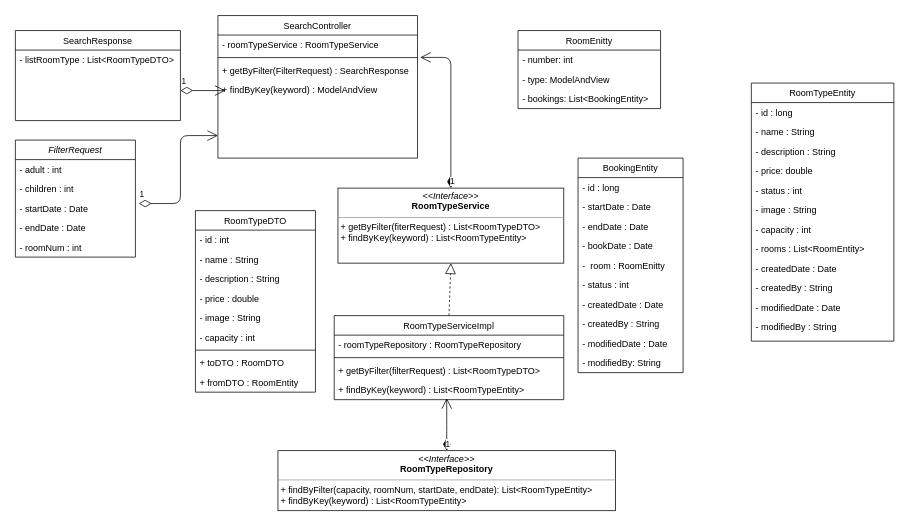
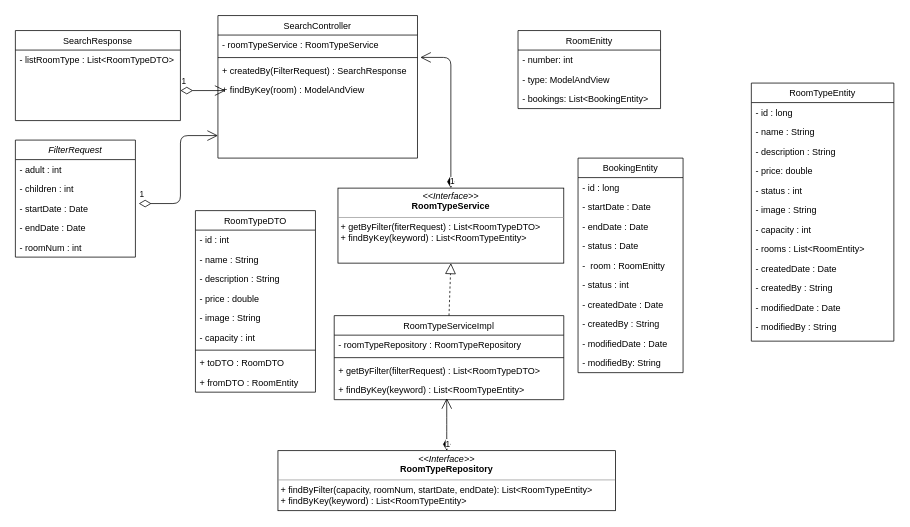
  <mxCell id="0" />
  <mxCell id="1" parent="0" />
  <mxCell id="2" value="RoomTypeEntity" style="swimlane;fontStyle=0;align=center;verticalAlign=top;childLayout=stackLayout;horizontal=1;startSize=26;horizontalStack=0;resizeParent=1;resizeLast=0;collapsible=1;marginBottom=0;rounded=0;shadow=0;strokeWidth=1;" vertex="1" parent="1"><mxGeometry x="1001" y="110" width="190" height="344" as="geometry"><mxRectangle x="550" y="140" width="160" height="26" as="alternateBounds" /></mxGeometry></mxCell>
  <mxCell id="3" value="- id : long" style="text;align=left;verticalAlign=top;spacingLeft=4;spacingRight=4;overflow=hidden;rotatable=0;points=[[0,0.5],[1,0.5]];portConstraint=eastwest;" vertex="1" parent="2"><mxGeometry y="26" width="190" height="26" as="geometry" /></mxCell>
  <mxCell id="4" value="- name : String" style="text;align=left;verticalAlign=top;spacingLeft=4;spacingRight=4;overflow=hidden;rotatable=0;points=[[0,0.5],[1,0.5]];portConstraint=eastwest;rounded=0;shadow=0;html=0;" vertex="1" parent="2"><mxGeometry y="52" width="190" height="26" as="geometry" /></mxCell>
  <mxCell id="5" value="- description : String" style="text;align=left;verticalAlign=top;spacingLeft=4;spacingRight=4;overflow=hidden;rotatable=0;points=[[0,0.5],[1,0.5]];portConstraint=eastwest;rounded=0;shadow=0;html=0;" vertex="1" parent="2"><mxGeometry y="78" width="190" height="26" as="geometry" /></mxCell>
  <mxCell id="6" value="- price: double" style="text;align=left;verticalAlign=top;spacingLeft=4;spacingRight=4;overflow=hidden;rotatable=0;points=[[0,0.5],[1,0.5]];portConstraint=eastwest;rounded=0;shadow=0;html=0;" vertex="1" parent="2"><mxGeometry y="104" width="190" height="26" as="geometry" /></mxCell>
  <mxCell id="7" value="- status : int" style="text;align=left;verticalAlign=top;spacingLeft=4;spacingRight=4;overflow=hidden;rotatable=0;points=[[0,0.5],[1,0.5]];portConstraint=eastwest;rounded=0;shadow=0;html=0;" vertex="1" parent="2"><mxGeometry y="130" width="190" height="26" as="geometry" /></mxCell>
  <mxCell id="8" value="- image : String" style="text;align=left;verticalAlign=top;spacingLeft=4;spacingRight=4;overflow=hidden;rotatable=0;points=[[0,0.5],[1,0.5]];portConstraint=eastwest;rounded=0;shadow=0;html=0;" vertex="1" parent="2"><mxGeometry y="156" width="190" height="26" as="geometry" /></mxCell>
  <mxCell id="9" value="- capacity : int" style="text;align=left;verticalAlign=top;spacingLeft=4;spacingRight=4;overflow=hidden;rotatable=0;points=[[0,0.5],[1,0.5]];portConstraint=eastwest;rounded=0;shadow=0;html=0;" vertex="1" parent="2"><mxGeometry y="182" width="190" height="26" as="geometry" /></mxCell>
  <mxCell id="10" value="- rooms : List&lt;RoomEntity&gt;" style="text;align=left;verticalAlign=top;spacingLeft=4;spacingRight=4;overflow=hidden;rotatable=0;points=[[0,0.5],[1,0.5]];portConstraint=eastwest;rounded=0;shadow=0;html=0;" vertex="1" parent="2"><mxGeometry y="208" width="190" height="26" as="geometry" /></mxCell>
  <mxCell id="11" value="- createdDate : Date" style="text;align=left;verticalAlign=top;spacingLeft=4;spacingRight=4;overflow=hidden;rotatable=0;points=[[0,0.5],[1,0.5]];portConstraint=eastwest;rounded=0;shadow=0;html=0;" vertex="1" parent="2"><mxGeometry y="234" width="190" height="26" as="geometry" /></mxCell>
  <mxCell id="12" value="- createdBy : String" style="text;align=left;verticalAlign=top;spacingLeft=4;spacingRight=4;overflow=hidden;rotatable=0;points=[[0,0.5],[1,0.5]];portConstraint=eastwest;rounded=0;shadow=0;html=0;" vertex="1" parent="2"><mxGeometry y="260" width="190" height="26" as="geometry" /></mxCell>
  <mxCell id="13" value="- modifiedDate : Date" style="text;align=left;verticalAlign=top;spacingLeft=4;spacingRight=4;overflow=hidden;rotatable=0;points=[[0,0.5],[1,0.5]];portConstraint=eastwest;rounded=0;shadow=0;html=0;" vertex="1" parent="2"><mxGeometry y="286" width="190" height="26" as="geometry" /></mxCell>
  <mxCell id="14" value="- modifiedBy : String" style="text;align=left;verticalAlign=top;spacingLeft=4;spacingRight=4;overflow=hidden;rotatable=0;points=[[0,0.5],[1,0.5]];portConstraint=eastwest;rounded=0;shadow=0;html=0;" vertex="1" parent="2"><mxGeometry y="312" width="190" height="32" as="geometry" /></mxCell>
  <mxCell id="15" value="FilterRequest" style="swimlane;fontStyle=2;align=center;verticalAlign=top;childLayout=stackLayout;horizontal=1;startSize=26;horizontalStack=0;resizeParent=1;resizeLast=0;collapsible=1;marginBottom=0;rounded=0;shadow=0;strokeWidth=1;" vertex="1" parent="1"><mxGeometry x="20" y="186" width="160" height="156" as="geometry"><mxRectangle x="230" y="140" width="160" height="26" as="alternateBounds" /></mxGeometry></mxCell>
  <mxCell id="16" value="- adult : int" style="text;align=left;verticalAlign=top;spacingLeft=4;spacingRight=4;overflow=hidden;rotatable=0;points=[[0,0.5],[1,0.5]];portConstraint=eastwest;" vertex="1" parent="15"><mxGeometry y="26" width="160" height="26" as="geometry" /></mxCell>
  <mxCell id="17" value="- children : int" style="text;align=left;verticalAlign=top;spacingLeft=4;spacingRight=4;overflow=hidden;rotatable=0;points=[[0,0.5],[1,0.5]];portConstraint=eastwest;rounded=0;shadow=0;html=0;" vertex="1" parent="15"><mxGeometry y="52" width="160" height="26" as="geometry" /></mxCell>
  <mxCell id="18" value="- startDate : Date" style="text;align=left;verticalAlign=top;spacingLeft=4;spacingRight=4;overflow=hidden;rotatable=0;points=[[0,0.5],[1,0.5]];portConstraint=eastwest;rounded=0;shadow=0;html=0;" vertex="1" parent="15"><mxGeometry y="78" width="160" height="26" as="geometry" /></mxCell>
  <mxCell id="19" value="- endDate : Date" style="text;align=left;verticalAlign=top;spacingLeft=4;spacingRight=4;overflow=hidden;rotatable=0;points=[[0,0.5],[1,0.5]];portConstraint=eastwest;rounded=0;shadow=0;html=0;" vertex="1" parent="15"><mxGeometry y="104" width="160" height="26" as="geometry" /></mxCell>
  <mxCell id="20" value="- roomNum : int" style="text;align=left;verticalAlign=top;spacingLeft=4;spacingRight=4;overflow=hidden;rotatable=0;points=[[0,0.5],[1,0.5]];portConstraint=eastwest;rounded=0;shadow=0;html=0;" vertex="1" parent="15"><mxGeometry y="130" width="160" height="26" as="geometry" /></mxCell>
  <mxCell id="21" value="SearchController" style="swimlane;fontStyle=0;align=center;verticalAlign=top;childLayout=stackLayout;horizontal=1;startSize=26;horizontalStack=0;resizeParent=1;resizeLast=0;collapsible=1;marginBottom=0;rounded=0;shadow=0;strokeWidth=1;" vertex="1" parent="1"><mxGeometry x="290" y="20" width="266" height="190" as="geometry"><mxRectangle x="550" y="140" width="160" height="26" as="alternateBounds" /></mxGeometry></mxCell>
  <mxCell id="22" value="- roomTypeService : RoomTypeService" style="text;align=left;verticalAlign=top;spacingLeft=4;spacingRight=4;overflow=hidden;rotatable=0;points=[[0,0.5],[1,0.5]];portConstraint=eastwest;rounded=0;shadow=0;html=0;" vertex="1" parent="21"><mxGeometry y="26" width="266" height="26" as="geometry" /></mxCell>
  <mxCell id="23" value="" style="line;html=1;strokeWidth=1;align=left;verticalAlign=middle;spacingTop=-1;spacingLeft=3;spacingRight=3;rotatable=0;labelPosition=right;points=[];portConstraint=eastwest;" vertex="1" parent="21"><mxGeometry y="52" width="266" height="8" as="geometry" /></mxCell>
- <mxCell id="24" value="+ getByFilter(FilterRequest) : SearchResponse" style="text;align=left;verticalAlign=top;spacingLeft=4;spacingRight=4;overflow=hidden;rotatable=0;points=[[0,0.5],[1,0.5]];portConstraint=eastwest;" vertex="1" parent="21"><mxGeometry y="60" width="266" height="26" as="geometry" /></mxCell>
- <mxCell id="25" value="+ findByKey(keyword) : ModelAndView" style="text;align=left;verticalAlign=top;spacingLeft=4;spacingRight=4;overflow=hidden;rotatable=0;points=[[0,0.5],[1,0.5]];portConstraint=eastwest;" vertex="1" parent="21"><mxGeometry y="86" width="266" height="26" as="geometry" /></mxCell>
+ <mxCell id="24" value="+ createdBy(FilterRequest) : SearchResponse" style="text;align=left;verticalAlign=top;spacingLeft=4;spacingRight=4;overflow=hidden;rotatable=0;points=[[0,0.5],[1,0.5]];portConstraint=eastwest;" vertex="1" parent="21"><mxGeometry y="60" width="266" height="26" as="geometry" /></mxCell>
+ <mxCell id="25" value="+ findByKey(room) : ModelAndView" style="text;align=left;verticalAlign=top;spacingLeft=4;spacingRight=4;overflow=hidden;rotatable=0;points=[[0,0.5],[1,0.5]];portConstraint=eastwest;" vertex="1" parent="21"><mxGeometry y="86" width="266" height="26" as="geometry" /></mxCell>
  <mxCell id="26" value="RoomTypeDTO" style="swimlane;fontStyle=0;align=center;verticalAlign=top;childLayout=stackLayout;horizontal=1;startSize=26;horizontalStack=0;resizeParent=1;resizeLast=0;collapsible=1;marginBottom=0;rounded=0;shadow=0;strokeWidth=1;" vertex="1" parent="1"><mxGeometry x="260" y="280" width="160" height="242" as="geometry"><mxRectangle x="550" y="140" width="160" height="26" as="alternateBounds" /></mxGeometry></mxCell>
  <mxCell id="27" value="- id : int" style="text;align=left;verticalAlign=top;spacingLeft=4;spacingRight=4;overflow=hidden;rotatable=0;points=[[0,0.5],[1,0.5]];portConstraint=eastwest;" vertex="1" parent="26"><mxGeometry y="26" width="160" height="26" as="geometry" /></mxCell>
  <mxCell id="28" value="- name : String" style="text;align=left;verticalAlign=top;spacingLeft=4;spacingRight=4;overflow=hidden;rotatable=0;points=[[0,0.5],[1,0.5]];portConstraint=eastwest;rounded=0;shadow=0;html=0;" vertex="1" parent="26"><mxGeometry y="52" width="160" height="26" as="geometry" /></mxCell>
  <mxCell id="29" value="- description : String" style="text;align=left;verticalAlign=top;spacingLeft=4;spacingRight=4;overflow=hidden;rotatable=0;points=[[0,0.5],[1,0.5]];portConstraint=eastwest;rounded=0;shadow=0;html=0;" vertex="1" parent="26"><mxGeometry y="78" width="160" height="26" as="geometry" /></mxCell>
  <mxCell id="30" value="- price : double" style="text;align=left;verticalAlign=top;spacingLeft=4;spacingRight=4;overflow=hidden;rotatable=0;points=[[0,0.5],[1,0.5]];portConstraint=eastwest;rounded=0;shadow=0;html=0;" vertex="1" parent="26"><mxGeometry y="104" width="160" height="26" as="geometry" /></mxCell>
  <mxCell id="31" value="- image : String" style="text;align=left;verticalAlign=top;spacingLeft=4;spacingRight=4;overflow=hidden;rotatable=0;points=[[0,0.5],[1,0.5]];portConstraint=eastwest;rounded=0;shadow=0;html=0;" vertex="1" parent="26"><mxGeometry y="130" width="160" height="26" as="geometry" /></mxCell>
  <mxCell id="32" value="- capacity : int" style="text;align=left;verticalAlign=top;spacingLeft=4;spacingRight=4;overflow=hidden;rotatable=0;points=[[0,0.5],[1,0.5]];portConstraint=eastwest;rounded=0;shadow=0;html=0;" vertex="1" parent="26"><mxGeometry y="156" width="160" height="26" as="geometry" /></mxCell>
  <mxCell id="33" value="" style="line;html=1;strokeWidth=1;align=left;verticalAlign=middle;spacingTop=-1;spacingLeft=3;spacingRight=3;rotatable=0;labelPosition=right;points=[];portConstraint=eastwest;" vertex="1" parent="26"><mxGeometry y="182" width="160" height="8" as="geometry" /></mxCell>
  <mxCell id="34" value="+ toDTO : RoomDTO" style="text;align=left;verticalAlign=top;spacingLeft=4;spacingRight=4;overflow=hidden;rotatable=0;points=[[0,0.5],[1,0.5]];portConstraint=eastwest;rounded=0;shadow=0;html=0;" vertex="1" parent="26"><mxGeometry y="190" width="160" height="26" as="geometry" /></mxCell>
  <mxCell id="35" value="+ fromDTO : RoomEntity" style="text;align=left;verticalAlign=top;spacingLeft=4;spacingRight=4;overflow=hidden;rotatable=0;points=[[0,0.5],[1,0.5]];portConstraint=eastwest;rounded=0;shadow=0;html=0;" vertex="1" parent="26"><mxGeometry y="216" width="160" height="26" as="geometry" /></mxCell>
  <mxCell id="36" value="SearchResponse" style="swimlane;fontStyle=0;align=center;verticalAlign=top;childLayout=stackLayout;horizontal=1;startSize=26;horizontalStack=0;resizeParent=1;resizeLast=0;collapsible=1;marginBottom=0;rounded=0;shadow=0;strokeWidth=1;" vertex="1" parent="1"><mxGeometry x="20" y="40" width="220" height="120" as="geometry"><mxRectangle x="550" y="140" width="160" height="26" as="alternateBounds" /></mxGeometry></mxCell>
  <mxCell id="37" value="- listRoomType : List&lt;RoomTypeDTO&gt;" style="text;align=left;verticalAlign=top;spacingLeft=4;spacingRight=4;overflow=hidden;rotatable=0;points=[[0,0.5],[1,0.5]];portConstraint=eastwest;rounded=0;shadow=0;html=0;" vertex="1" parent="36"><mxGeometry y="26" width="220" height="26" as="geometry" /></mxCell>
  <mxCell id="38" value="&lt;p style=&quot;margin: 0px ; margin-top: 4px ; text-align: center&quot;&gt;&lt;i&gt;&amp;lt;&amp;lt;Interface&amp;gt;&amp;gt;&lt;/i&gt;&lt;br&gt;&lt;b&gt;RoomTypeService&lt;/b&gt;&lt;/p&gt;&lt;hr size=&quot;1&quot;&gt;&lt;p style=&quot;margin: 0px ; margin-left: 4px&quot;&gt;&lt;span&gt;+ getByFilter(fiterRequest) : List&amp;lt;RoomTypeDTO&amp;gt;&lt;/span&gt;&lt;/p&gt;&lt;p style=&quot;margin: 0px ; margin-left: 4px&quot;&gt;+ findByKey(keyword) : List&amp;lt;RoomTypeEntity&amp;gt;&lt;span&gt;&lt;br&gt;&lt;/span&gt;&lt;/p&gt;&lt;p style=&quot;margin: 0px ; margin-left: 4px&quot;&gt;&lt;span&gt;&lt;br&gt;&lt;/span&gt;&lt;/p&gt;" style="verticalAlign=top;align=left;overflow=fill;fontSize=12;fontFamily=Helvetica;html=1;" vertex="1" parent="1"><mxGeometry x="450" y="250" width="301" height="100" as="geometry" /></mxCell>
  <mxCell id="39" value="&lt;p style=&quot;margin: 0px ; margin-top: 4px ; text-align: center&quot;&gt;&lt;i&gt;&amp;lt;&amp;lt;Interface&amp;gt;&amp;gt;&lt;/i&gt;&lt;br&gt;&lt;b&gt;RoomTypeRepository&lt;/b&gt;&lt;/p&gt;&lt;hr size=&quot;1&quot;&gt;&lt;p style=&quot;margin: 0px ; margin-left: 4px&quot;&gt;+ findByFilter(capacity, roomNum, startDate, endDate): List&amp;lt;RoomTypeEntity&amp;gt;&lt;br&gt;&lt;/p&gt;&lt;p style=&quot;margin: 0px ; margin-left: 4px&quot;&gt;+ findByKey(keyword) : List&amp;lt;RoomTypeEntity&amp;gt;&lt;br&gt;&lt;/p&gt;" style="verticalAlign=top;align=left;overflow=fill;fontSize=12;fontFamily=Helvetica;html=1;" vertex="1" parent="1"><mxGeometry x="370" y="600" width="450" height="80" as="geometry" /></mxCell>
  <mxCell id="40" value="RoomTypeServiceImpl" style="swimlane;fontStyle=0;align=center;verticalAlign=top;childLayout=stackLayout;horizontal=1;startSize=26;horizontalStack=0;resizeParent=1;resizeLast=0;collapsible=1;marginBottom=0;rounded=0;shadow=0;strokeWidth=1;" vertex="1" parent="1"><mxGeometry x="445" y="420" width="306" height="112" as="geometry"><mxRectangle x="550" y="140" width="160" height="26" as="alternateBounds" /></mxGeometry></mxCell>
  <mxCell id="41" value="- roomTypeRepository : RoomTypeRepository" style="text;align=left;verticalAlign=top;spacingLeft=4;spacingRight=4;overflow=hidden;rotatable=0;points=[[0,0.5],[1,0.5]];portConstraint=eastwest;rounded=0;shadow=0;html=0;" vertex="1" parent="40"><mxGeometry y="26" width="306" height="26" as="geometry" /></mxCell>
  <mxCell id="42" value="" style="line;html=1;strokeWidth=1;align=left;verticalAlign=middle;spacingTop=-1;spacingLeft=3;spacingRight=3;rotatable=0;labelPosition=right;points=[];portConstraint=eastwest;" vertex="1" parent="40"><mxGeometry y="52" width="306" height="8" as="geometry" /></mxCell>
  <mxCell id="43" value="+ getByFilter(filterRequest) : List&lt;RoomTypeDTO&gt;" style="text;align=left;verticalAlign=top;spacingLeft=4;spacingRight=4;overflow=hidden;rotatable=0;points=[[0,0.5],[1,0.5]];portConstraint=eastwest;" vertex="1" parent="40"><mxGeometry y="60" width="306" height="26" as="geometry" /></mxCell>
  <mxCell id="44" value="+ findByKey(keyword) : List&lt;RoomTypeEntity&gt;" style="text;align=left;verticalAlign=top;spacingLeft=4;spacingRight=4;overflow=hidden;rotatable=0;points=[[0,0.5],[1,0.5]];portConstraint=eastwest;" vertex="1" parent="40"><mxGeometry y="86" width="306" height="26" as="geometry" /></mxCell>
  <mxCell id="45" value="BookingEntity" style="swimlane;fontStyle=0;childLayout=stackLayout;horizontal=1;startSize=26;fillColor=none;horizontalStack=0;resizeParent=1;resizeParentMax=0;resizeLast=0;collapsible=1;marginBottom=0;" vertex="1" parent="1"><mxGeometry x="770" y="210" width="140" height="286" as="geometry" /></mxCell>
  <mxCell id="46" value="- id : long" style="text;strokeColor=none;fillColor=none;align=left;verticalAlign=top;spacingLeft=4;spacingRight=4;overflow=hidden;rotatable=0;points=[[0,0.5],[1,0.5]];portConstraint=eastwest;" vertex="1" parent="45"><mxGeometry y="26" width="140" height="26" as="geometry" /></mxCell>
  <mxCell id="47" value="- startDate : Date" style="text;strokeColor=none;fillColor=none;align=left;verticalAlign=top;spacingLeft=4;spacingRight=4;overflow=hidden;rotatable=0;points=[[0,0.5],[1,0.5]];portConstraint=eastwest;" vertex="1" parent="45"><mxGeometry y="52" width="140" height="26" as="geometry" /></mxCell>
  <mxCell id="48" value="- endDate : Date" style="text;strokeColor=none;fillColor=none;align=left;verticalAlign=top;spacingLeft=4;spacingRight=4;overflow=hidden;rotatable=0;points=[[0,0.5],[1,0.5]];portConstraint=eastwest;" vertex="1" parent="45"><mxGeometry y="78" width="140" height="26" as="geometry" /></mxCell>
- <mxCell id="49" value="- bookDate : Date" style="text;strokeColor=none;fillColor=none;align=left;verticalAlign=top;spacingLeft=4;spacingRight=4;overflow=hidden;rotatable=0;points=[[0,0.5],[1,0.5]];portConstraint=eastwest;" vertex="1" parent="45"><mxGeometry y="104" width="140" height="26" as="geometry" /></mxCell>
+ <mxCell id="49" value="- status : Date" style="text;strokeColor=none;fillColor=none;align=left;verticalAlign=top;spacingLeft=4;spacingRight=4;overflow=hidden;rotatable=0;points=[[0,0.5],[1,0.5]];portConstraint=eastwest;" vertex="1" parent="45"><mxGeometry y="104" width="140" height="26" as="geometry" /></mxCell>
  <mxCell id="50" value="-  room : RoomEnitty" style="text;strokeColor=none;fillColor=none;align=left;verticalAlign=top;spacingLeft=4;spacingRight=4;overflow=hidden;rotatable=0;points=[[0,0.5],[1,0.5]];portConstraint=eastwest;" vertex="1" parent="45"><mxGeometry y="130" width="140" height="26" as="geometry" /></mxCell>
  <mxCell id="51" value="- status : int" style="text;align=left;verticalAlign=top;spacingLeft=4;spacingRight=4;overflow=hidden;rotatable=0;points=[[0,0.5],[1,0.5]];portConstraint=eastwest;rounded=0;shadow=0;html=0;" vertex="1" parent="45"><mxGeometry y="156" width="140" height="26" as="geometry" /></mxCell>
  <mxCell id="52" value="- createdDate : Date" style="text;strokeColor=none;fillColor=none;align=left;verticalAlign=top;spacingLeft=4;spacingRight=4;overflow=hidden;rotatable=0;points=[[0,0.5],[1,0.5]];portConstraint=eastwest;" vertex="1" parent="45"><mxGeometry y="182" width="140" height="26" as="geometry" /></mxCell>
  <mxCell id="53" value="- createdBy : String" style="text;strokeColor=none;fillColor=none;align=left;verticalAlign=top;spacingLeft=4;spacingRight=4;overflow=hidden;rotatable=0;points=[[0,0.5],[1,0.5]];portConstraint=eastwest;" vertex="1" parent="45"><mxGeometry y="208" width="140" height="26" as="geometry" /></mxCell>
  <mxCell id="54" value="- modifiedDate : Date" style="text;strokeColor=none;fillColor=none;align=left;verticalAlign=top;spacingLeft=4;spacingRight=4;overflow=hidden;rotatable=0;points=[[0,0.5],[1,0.5]];portConstraint=eastwest;" vertex="1" parent="45"><mxGeometry y="234" width="140" height="26" as="geometry" /></mxCell>
  <mxCell id="55" value="- modifiedBy: String" style="text;strokeColor=none;fillColor=none;align=left;verticalAlign=top;spacingLeft=4;spacingRight=4;overflow=hidden;rotatable=0;points=[[0,0.5],[1,0.5]];portConstraint=eastwest;" vertex="1" parent="45"><mxGeometry y="260" width="140" height="26" as="geometry" /></mxCell>
  <mxCell id="56" value="" style="endArrow=block;dashed=1;endFill=0;endSize=12;html=1;entryX=0.5;entryY=1;entryDx=0;entryDy=0;exitX=0.5;exitY=0;exitDx=0;exitDy=0;" edge="1" parent="1" source="40" target="38"><mxGeometry width="160" relative="1" as="geometry"><mxPoint x="530" as="sourcePoint" y="230" /><mxPoint x="690" as="targetPoint" y="230" /></mxGeometry></mxCell>
  <mxCell id="57" value="RoomEnitty" style="swimlane;fontStyle=0;childLayout=stackLayout;horizontal=1;startSize=26;fillColor=none;horizontalStack=0;resizeParent=1;resizeParentMax=0;resizeLast=0;collapsible=1;marginBottom=0;" vertex="1" parent="1"><mxGeometry x="690" y="40" width="190" height="104" as="geometry" /></mxCell>
  <mxCell id="58" value="- number: int" style="text;strokeColor=none;fillColor=none;align=left;verticalAlign=top;spacingLeft=4;spacingRight=4;overflow=hidden;rotatable=0;points=[[0,0.5],[1,0.5]];portConstraint=eastwest;" vertex="1" parent="57"><mxGeometry y="26" width="190" height="26" as="geometry" /></mxCell>
  <mxCell id="59" value="- type: ModelAndView" style="text;strokeColor=none;fillColor=none;align=left;verticalAlign=top;spacingLeft=4;spacingRight=4;overflow=hidden;rotatable=0;points=[[0,0.5],[1,0.5]];portConstraint=eastwest;" vertex="1" parent="57"><mxGeometry y="52" width="190" height="26" as="geometry" /></mxCell>
  <mxCell id="60" value="- bookings: List&lt;BookingEntity&gt;" style="text;strokeColor=none;fillColor=none;align=left;verticalAlign=top;spacingLeft=4;spacingRight=4;overflow=hidden;rotatable=0;points=[[0,0.5],[1,0.5]];portConstraint=eastwest;" vertex="1" parent="57"><mxGeometry y="78" width="190" height="26" as="geometry" /></mxCell>
  <mxCell id="61" value="1" style="endArrow=open;html=1;endSize=12;startArrow=diamondThin;startSize=14;startFill=1;edgeStyle=orthogonalEdgeStyle;align=left;verticalAlign=bottom;exitX=0.5;exitY=0;exitDx=0;exitDy=0;entryX=1.014;entryY=1.146;entryDx=0;entryDy=0;entryPerimeter=0;" edge="1" parent="1" source="38" target="22"><mxGeometry x="-1" y="3" relative="1" as="geometry"><mxPoint x="410" y="330" as="sourcePoint" /><mxPoint x="570" y="330" as="targetPoint" /></mxGeometry></mxCell>
  <mxCell id="62" value="1" style="endArrow=open;html=1;endSize=12;startArrow=diamondThin;startSize=14;startFill=1;edgeStyle=orthogonalEdgeStyle;align=left;verticalAlign=bottom;exitX=0.5;exitY=0;exitDx=0;exitDy=0;" edge="1" parent="1" source="39"><mxGeometry x="-1" y="3" relative="1" as="geometry"><mxPoint x="410" y="330" as="sourcePoint" /><mxPoint x="595" y="530" as="targetPoint" /></mxGeometry></mxCell>
  <mxCell id="63" value="1" style="endArrow=open;html=1;endSize=12;startArrow=diamondThin;startSize=14;startFill=0;edgeStyle=orthogonalEdgeStyle;align=left;verticalAlign=bottom;" edge="1" parent="1"><mxGeometry x="-1" y="3" relative="1" as="geometry"><mxPoint x="240" y="120" as="sourcePoint" /><mxPoint x="300" y="120" as="targetPoint" /></mxGeometry></mxCell>
  <mxCell id="64" value="1" style="endArrow=open;html=1;endSize=12;startArrow=diamondThin;startSize=14;startFill=0;edgeStyle=orthogonalEdgeStyle;align=left;verticalAlign=bottom;exitX=1.028;exitY=0.254;exitDx=0;exitDy=0;exitPerimeter=0;" edge="1" parent="1" source="18"><mxGeometry x="-1" y="3" relative="1" as="geometry"><mxPoint x="310" as="sourcePoint" y="230" /><mxPoint x="290" y="180" as="targetPoint" /><Array as="points"><mxPoint x="240" y="271" /><mxPoint x="240" y="180" /></Array></mxGeometry></mxCell>
